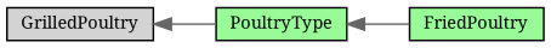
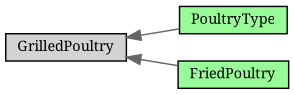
  digraph {
    fontname="Noto Serif"
    rankdir=LR
    node [color=black fillcolor=palegreen fontname="Noto Serif" fontsize=10 shape=record style=filled]
    edge [color=gray40 dir=back fontname="Noto Serif" fontsize=10 labelfontname=Helvetica labelfontsize=10 style=solid]
    n1 [height=0.2 label=PoultryType width=0.4]
    n2 [height=0.2 label=FriedPoultry width=0.4]
    n3 [fillcolor=lightgrey height=0.2 label=GrilledPoultry width=0.4]
-   n1 -> n2
+   n3 -> n2
    n3 -> n1
  }
